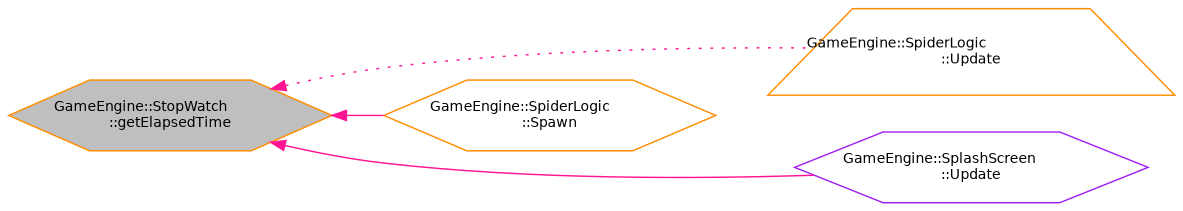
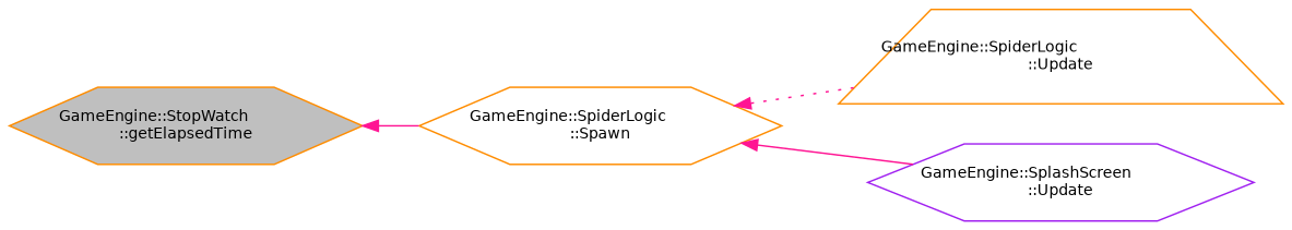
  digraph {
    rankdir=LR
    node [color=darkorange fillcolor=white fontname=Helvetica fontsize=10 shape=hexagon style=filled]
    edge [color=deeppink dir=back fontname=Helvetica fontsize=10 labelfontname=Helvetica labelfontsize=10 style=solid]
    n1 [fillcolor=grey75 fontcolor=black height=0.2 label="GameEngine::StopWatch\l::getElapsedTime" width=0.4]
    n2 [height=0.2 label="GameEngine::SpiderLogic\l::Spawn" width=0.4]
    n3 [height=0.2 label="GameEngine::SpiderLogic\l::Update" shape=trapezium width=0.4]
    n4 [color=purple height=0.2 label="GameEngine::SplashScreen\l::Update" width=0.4]
    n1 -> n2
-   n1 -> n3 [style=dotted]
-   n1 -> n4
+   n2 -> n3 [style=dotted]
+   n2 -> n4
  }
